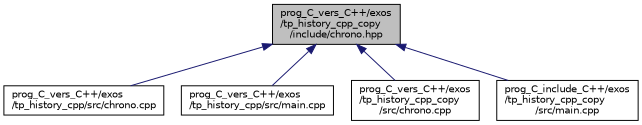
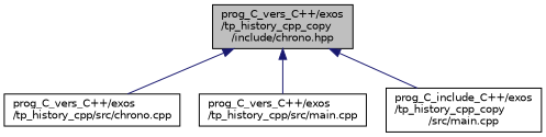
  digraph {
    node [color=black fillcolor=white fontname=Helvetica fontsize=10 shape=record style=filled]
    edge [color=midnightblue dir=back fontname=Helvetica fontsize=10 labelfontname=Helvetica labelfontsize=10 style=solid]
    n1 [fillcolor=grey75 fontcolor=black height=0.2 label="prog_C_vers_C++/exos\l/tp_history_cpp_copy\l/include/chrono.hpp" width=0.4]
    n2 [height=0.2 label="prog_C_vers_C++/exos\l/tp_history_cpp/src/chrono.cpp" width=0.4]
    n3 [height=0.2 label="prog_C_vers_C++/exos\l/tp_history_cpp/src/main.cpp" width=0.4]
-   n4 [height=0.2 label="prog_C_vers_C++/exos\l/tp_history_cpp_copy\l/src/chrono.cpp" width=0.4]
    n5 [height=0.2 label="prog_C_include_C++/exos\l/tp_history_cpp_copy\l/src/main.cpp" width=0.4]
    n1 -> n2
    n1 -> n3
-   n1 -> n4
    n1 -> n5
  }
